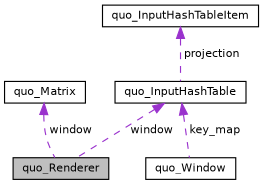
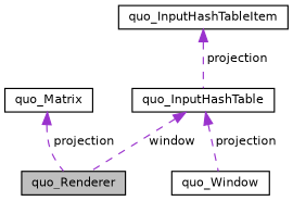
  digraph {
    node [color=black fillcolor=white fontname=Helvetica fontsize=10 shape=record style=filled]
    edge [color=darkorchid3 dir=back fontname=Helvetica fontsize=10 labelfontname=Helvetica labelfontsize=10 style=dashed]
    n1 [fillcolor=grey75 fontcolor=black height=0.2 label=quo_Renderer width=0.4]
    n2 [height=0.2 label=quo_Matrix width=0.4]
    n3 [height=0.2 label=quo_Window width=0.4]
    n4 [height=0.2 label=quo_InputHashTable width=0.4]
    n5 [height=0.2 label=quo_InputHashTableItem width=0.4]
-   n2 -> n1 [label=" window"]
+   n2 -> n1 [label=" projection"]
    n4 -> n1 [label=" window"]
-   n4 -> n3 [label=" key_map"]
+   n4 -> n3 [label=" projection"]
    n5 -> n4 [label=" projection"]
  }
